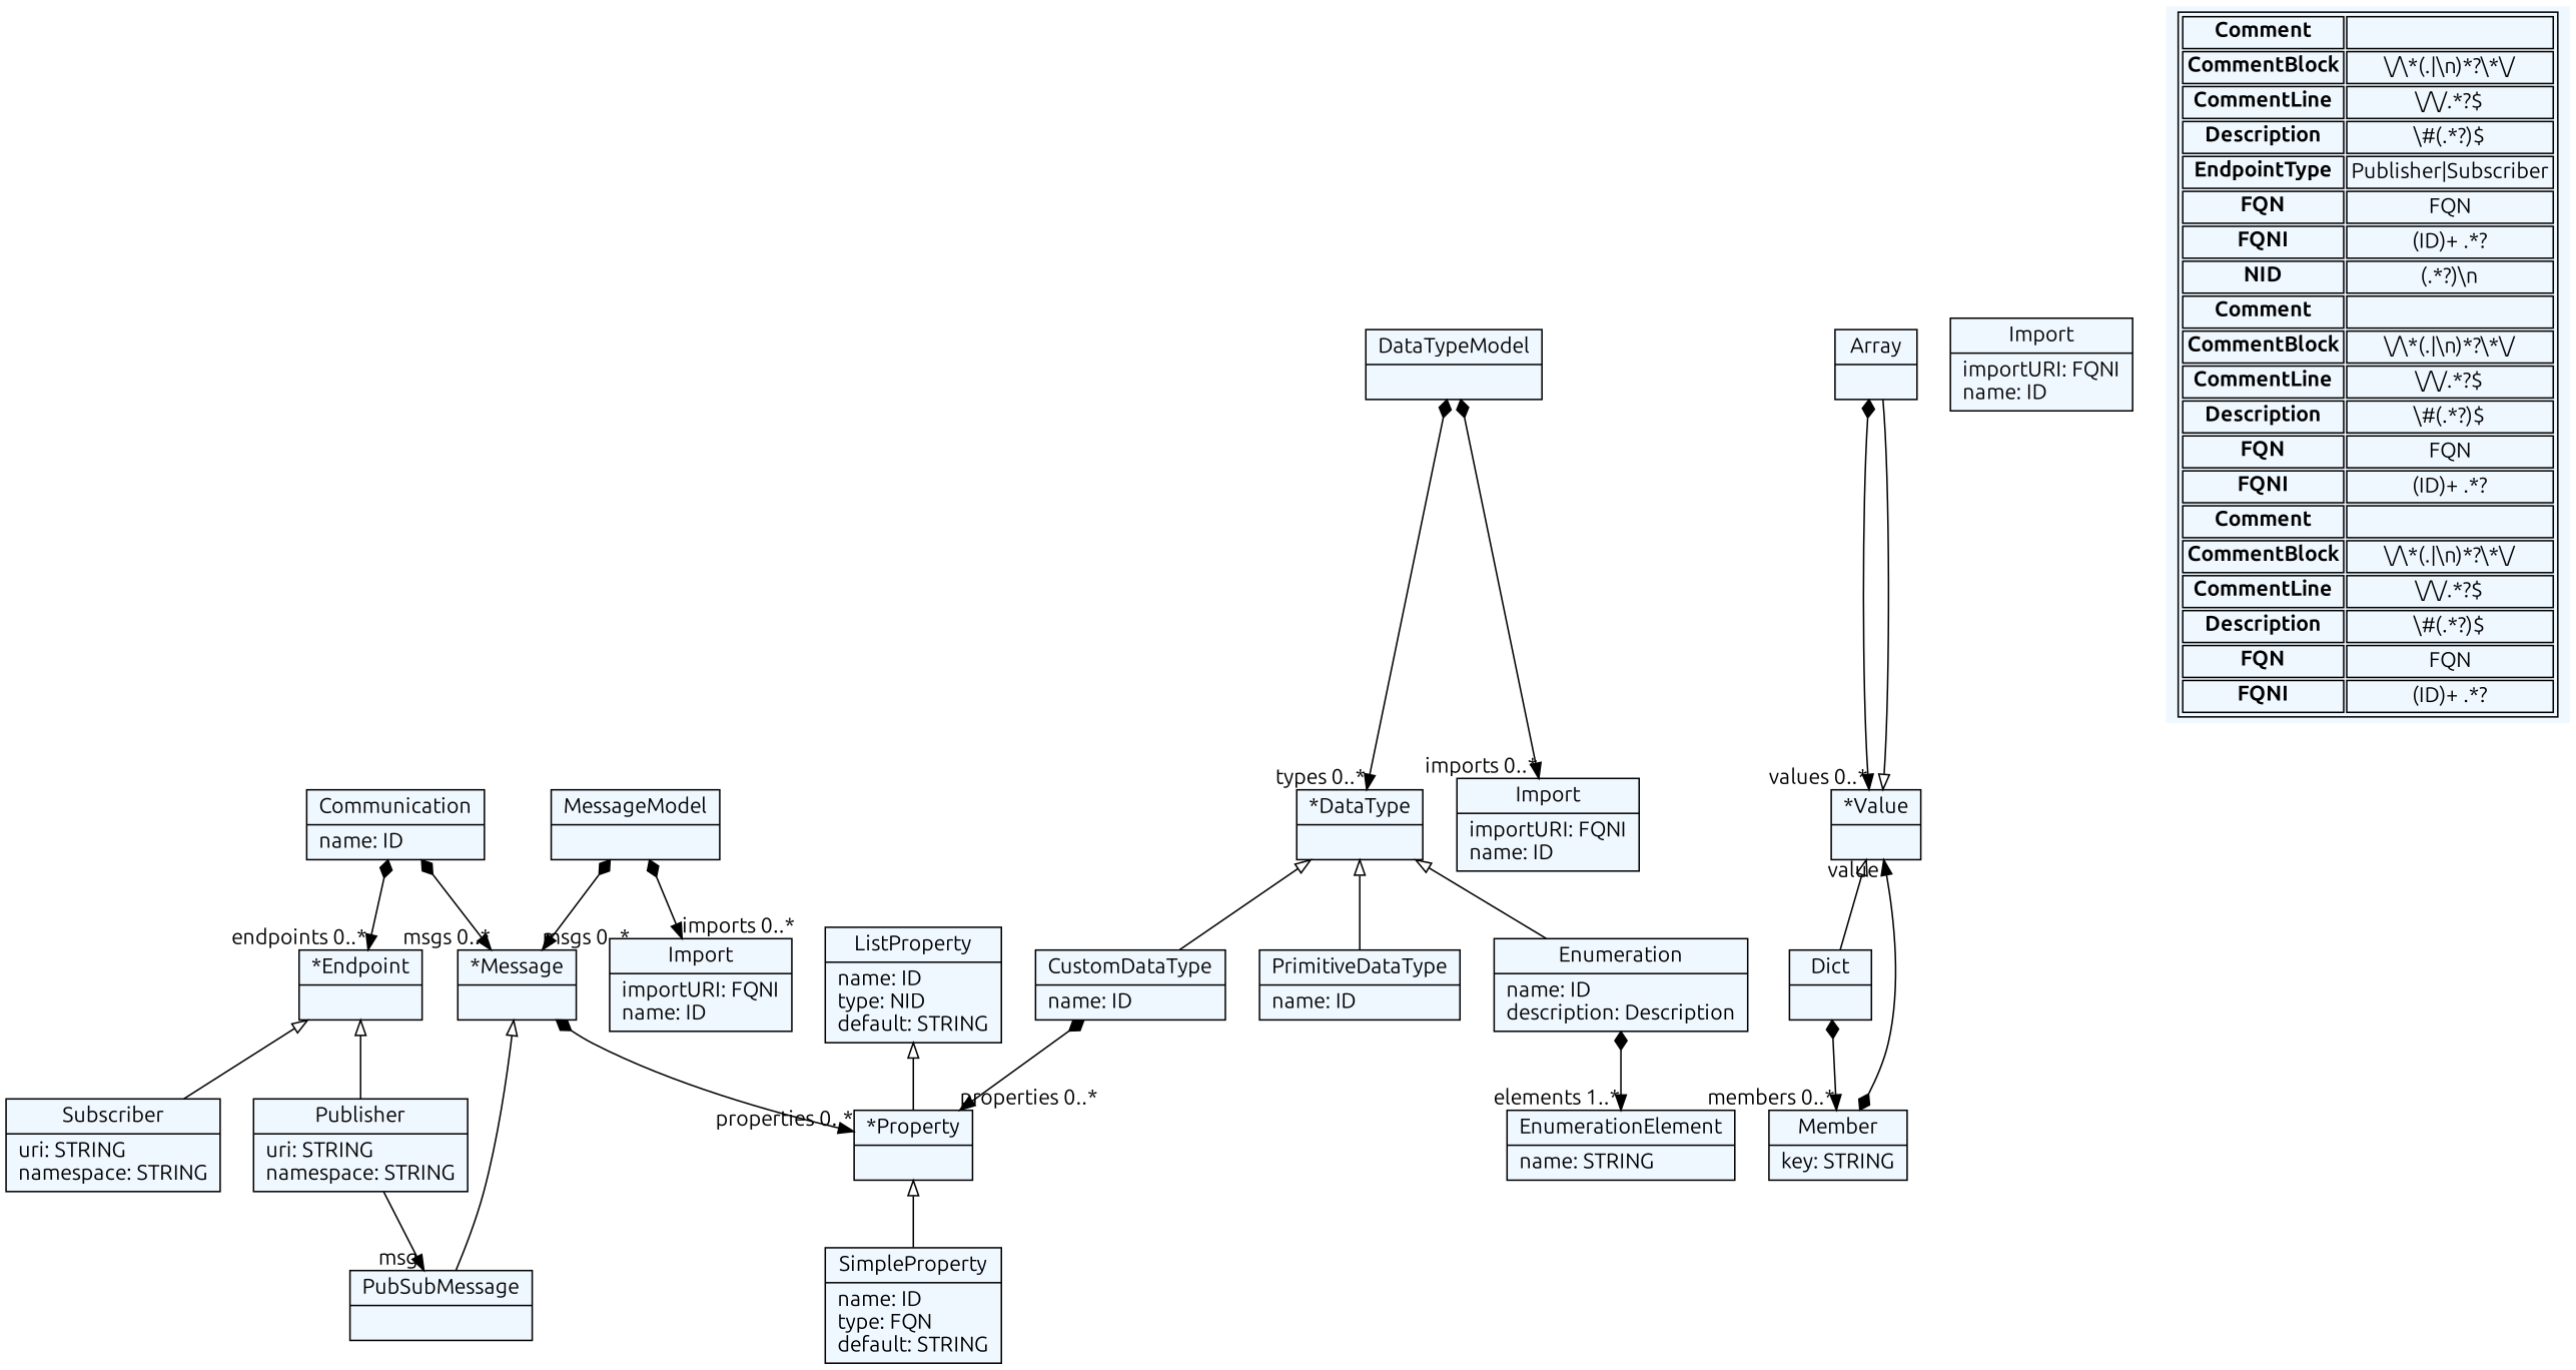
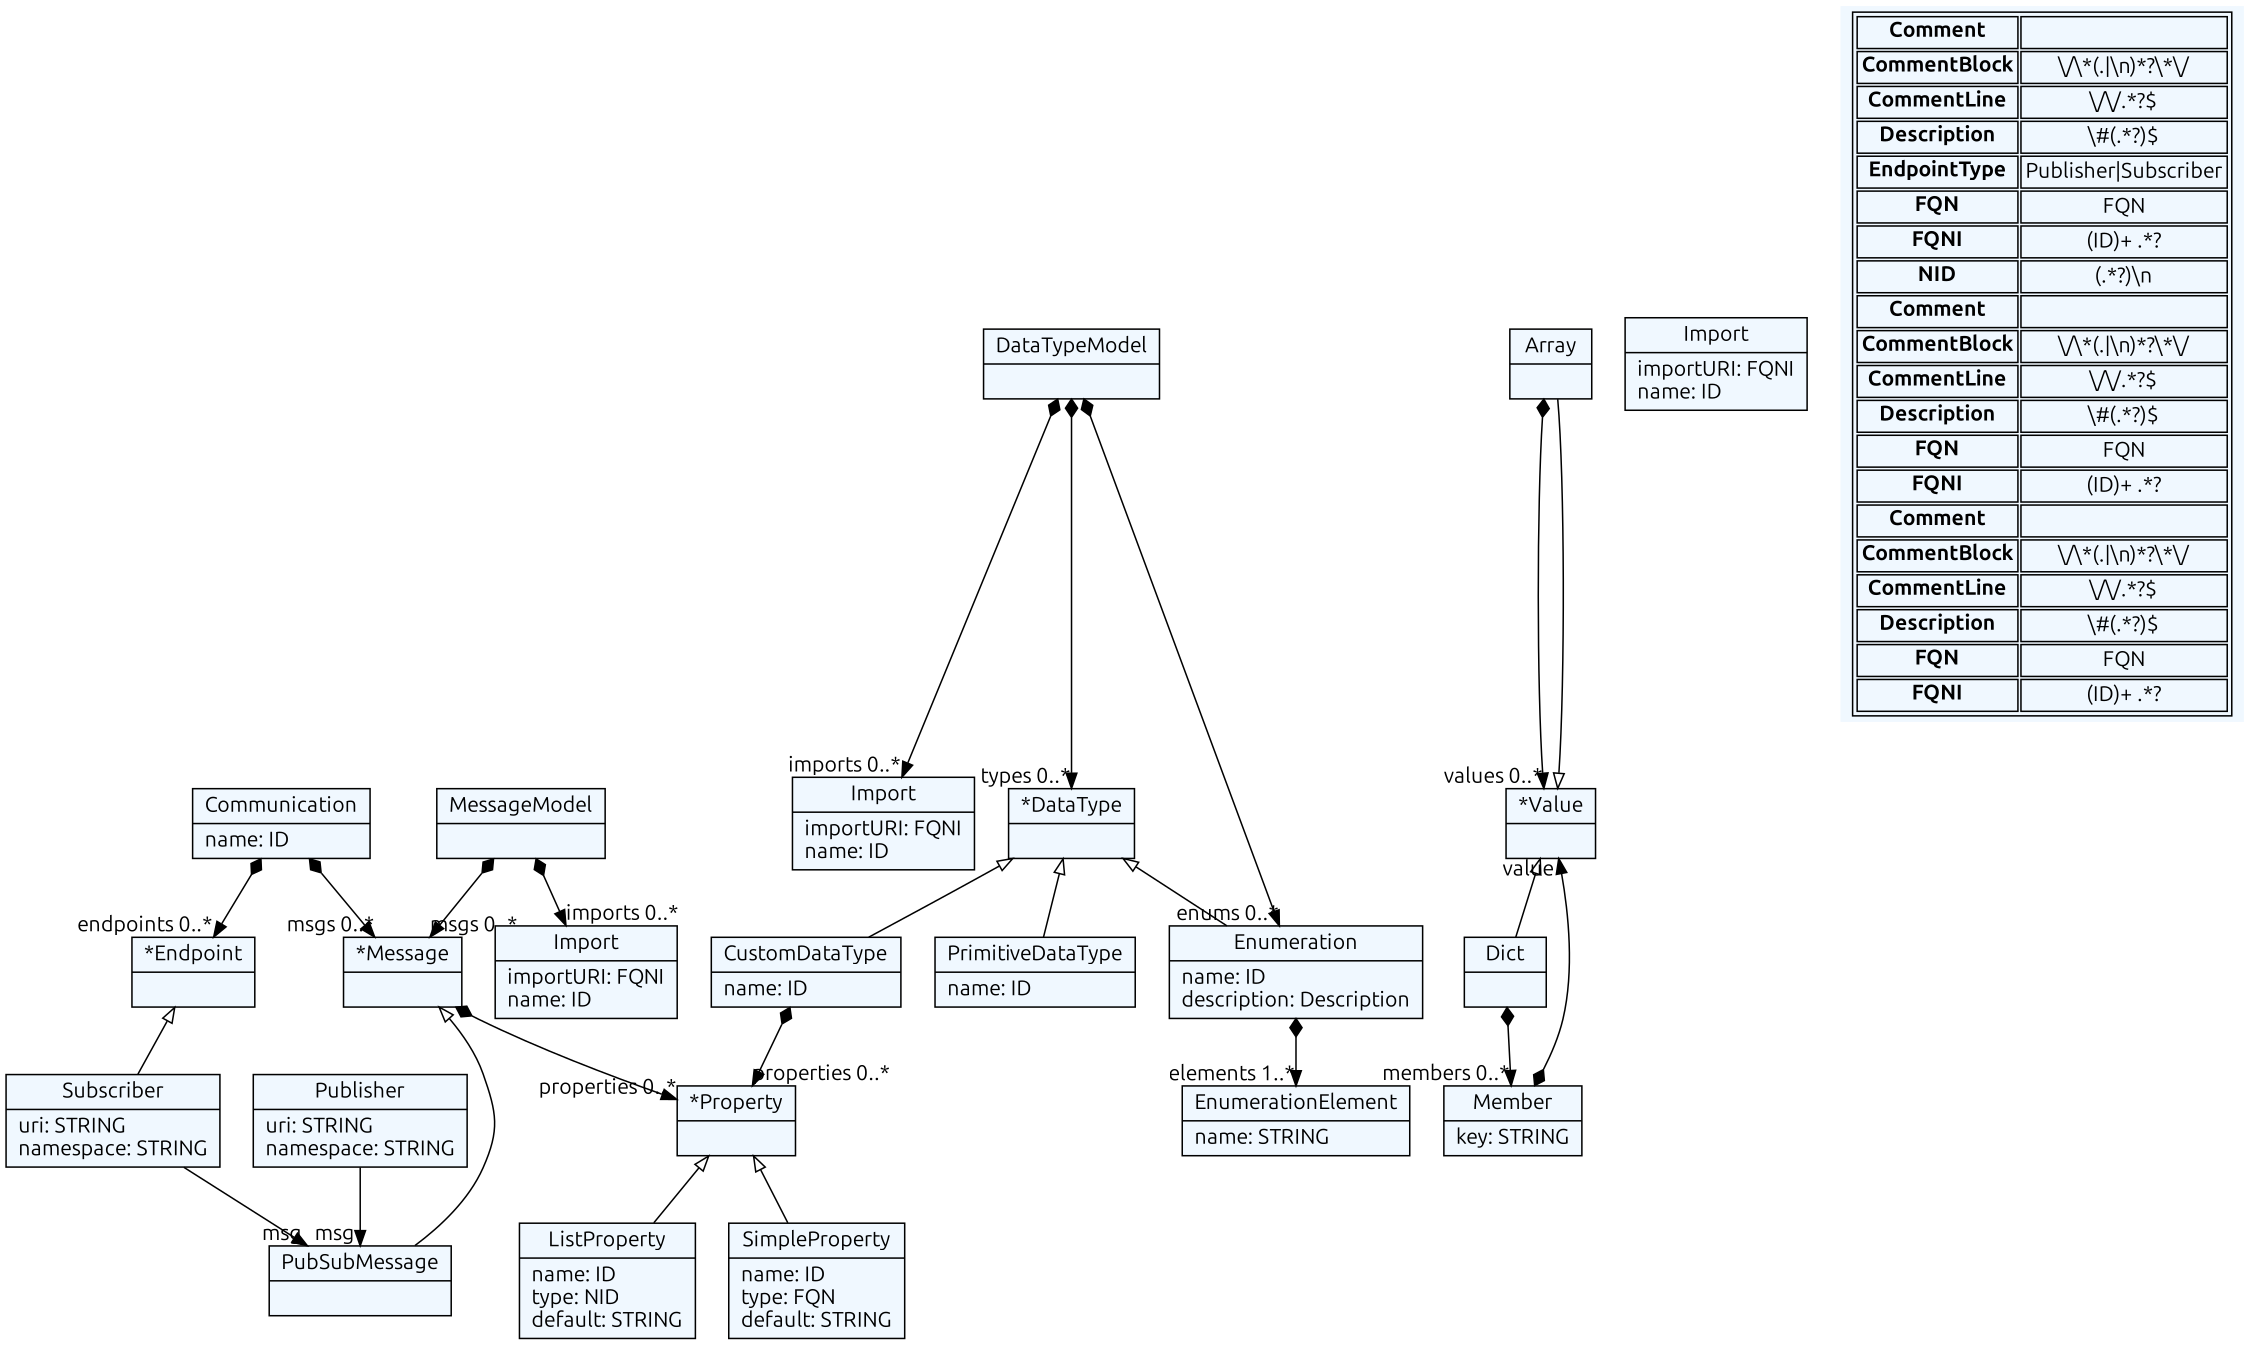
  digraph {
    fontname=Ubuntu
    fontsize=8
    nodesep=0.3
    node [fillcolor=aliceblue fontname=Ubuntu shape=record style=filled]
    edge [arrowtail=diamond dir=both fontname=Ubuntu]
    n1 [label="{Communication|name: ID\l}"]
    n2 [label="{*Endpoint|}"]
    n3 [label="{*Message|}"]
    n4 [label="{Publisher|uri: STRING\lnamespace: STRING\l}"]
    n5 [label="{Subscriber|uri: STRING\lnamespace: STRING\l}"]
    n6 [label="{PubSubMessage|}"]
    n7 [label="{*Property|}"]
    n8 [label="{Array|}"]
    n9 [label="{*Value|}"]
    n10 [label="{Dict|}"]
    n11 [label="{Member|key: STRING\l}"]
    n12 [label="{Import|importURI: FQNI\lname: ID\l}"]
    n13 [label="{DataTypeModel|}"]
    n14 [label="{*DataType|}"]
    n15 [label="{Enumeration|name: ID\ldescription: Description\l}"]
    n16 [label="{Import|importURI: FQNI\lname: ID\l}"]
    n17 [label="{CustomDataType|name: ID\l}"]
    n18 [label="{PrimitiveDataType|name: ID\l}"]
    n19 [label="{EnumerationElement|name: STRING\l}"]
    n20 [label="{SimpleProperty|name: ID\ltype: FQN\ldefault: STRING\l}"]
    n21 [label="{ListProperty|name: ID\ltype: NID\ldefault: STRING\l}"]
    n22 [label="{MessageModel|}"]
    n23 [label="{Import|importURI: FQNI\lname: ID\l}"]
    n24 [label=< <table> 	<tr> 		<td><b>Comment</b></td><td></td> 	</tr> 	<tr> 		<td><b>CommentBlock</b></td><td>\/\*(.|\n)*?\*\/</td> 	</tr> 	<tr> 		<td><b>CommentLine</b></td><td>\/\/.*?$</td> 	</tr> 	<tr> 		<td><b>Description</b></td><td>\#(.*?)$</td> 	</tr> 	<tr> 		<td><b>EndpointType</b></td><td>Publisher|Subscriber</td> 	</tr> 	<tr> 		<td><b>FQN</b></td><td>FQN</td> 	</tr> 	<tr> 		<td><b>FQNI</b></td><td>(ID)+ .*?</td> 	</tr> 	<tr> 		<td><b>NID</b></td><td>(.*?)\n</td> 	</tr> 	<tr> 		<td><b>Comment</b></td><td></td> 	</tr> 	<tr> 		<td><b>CommentBlock</b></td><td>\/\*(.|\n)*?\*\/</td> 	</tr> 	<tr> 		<td><b>CommentLine</b></td><td>\/\/.*?$</td> 	</tr> 	<tr> 		<td><b>Description</b></td><td>\#(.*?)$</td> 	</tr> 	<tr> 		<td><b>FQN</b></td><td>FQN</td> 	</tr> 	<tr> 		<td><b>FQNI</b></td><td>(ID)+ .*?</td> 	</tr> 	<tr> 		<td><b>Comment</b></td><td></td> 	</tr> 	<tr> 		<td><b>CommentBlock</b></td><td>\/\*(.|\n)*?\*\/</td> 	</tr> 	<tr> 		<td><b>CommentLine</b></td><td>\/\/.*?$</td> 	</tr> 	<tr> 		<td><b>Description</b></td><td>\#(.*?)$</td> 	</tr> 	<tr> 		<td><b>FQN</b></td><td>FQN</td> 	</tr> 	<tr> 		<td><b>FQNI</b></td><td>(ID)+ .*?</td> 	</tr> </table> > shape=plaintext]
    n1 -> n2 [headlabel="endpoints 0..*"]
    n1 -> n3 [headlabel="msgs 0..*"]
-   n2 -> n4 [arrowtail=empty dir=back]
    n2 -> n5 [arrowtail=empty dir=back]
    n3 -> n6 [arrowtail=empty dir=back]
    n3 -> n7 [headlabel="properties 0..*"]
    n4 -> n6 [arrowtail=empty dir=black headlabel="msg "]
+   n5 -> n6 [arrowtail=empty dir=black headlabel="msg "]
    n7 -> n20 [arrowtail=empty dir=back]
-   n21 -> n7 [arrowtail=empty dir=back]
+   n7 -> n21 [arrowtail=empty dir=back]
    n8 -> n9 [headlabel="values 0..*"]
    n9 -> n8 [arrowtail=empty dir=back]
    n9 -> n10 [arrowtail=empty dir=back]
    n10 -> n11 [headlabel="members 0..*"]
    n11 -> n9 [headlabel="value "]
    n13 -> n14 [headlabel="types 0..*"]
+   n13 -> n15 [headlabel="enums 0..*"]
    n13 -> n16 [headlabel="imports 0..*"]
    n14 -> n15 [arrowtail=empty dir=back]
    n14 -> n17 [arrowtail=empty dir=back]
    n14 -> n18 [arrowtail=empty dir=back]
    n15 -> n19 [headlabel="elements 1..*"]
    n17 -> n7 [headlabel="properties 0..*"]
    n22 -> n3 [headlabel="msgs 0..*"]
    n22 -> n23 [headlabel="imports 0..*"]
  }
